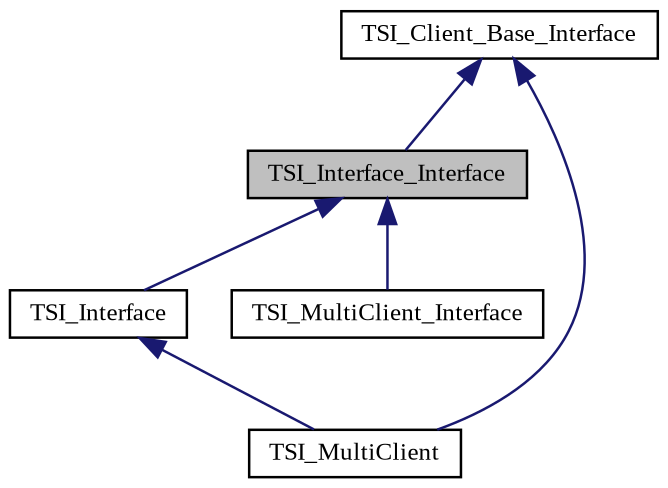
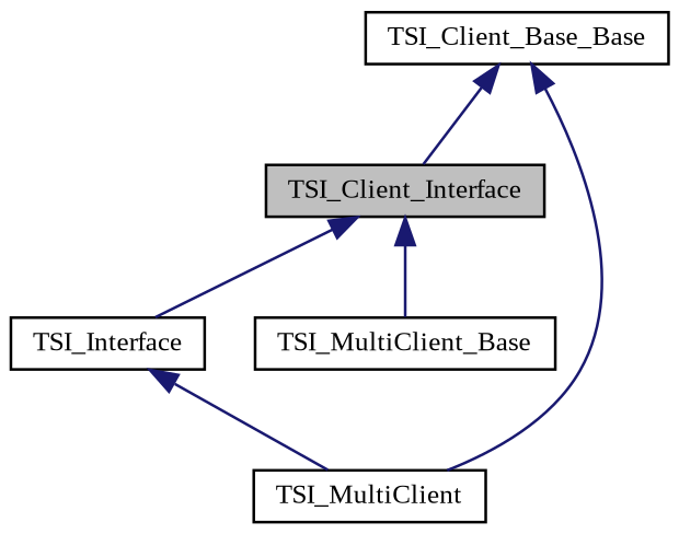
  digraph {
    fontname="Liberation Serif"
    node [color=black fillcolor=white fontname="Liberation Serif" fontsize=10 shape=record style=filled]
    edge [color=midnightblue dir=back fontname="Liberation Serif" fontsize=10 labelfontname=Helvetica labelfontsize=10 style=solid]
-   n1 [fillcolor=grey75 fontcolor=black height=0.2 label=TSI_Interface_Interface width=0.4]
+   n1 [fillcolor=grey75 fontcolor=black height=0.2 label=TSI_Client_Interface width=0.4]
    n2 [height=0.2 label=TSI_Interface width=0.4]
-   n3 [height=0.2 label=TSI_MultiClient_Interface width=0.4]
+   n3 [height=0.2 label=TSI_MultiClient_Base width=0.4]
    n4 [height=0.2 label=TSI_MultiClient width=0.4]
-   n5 [height=0.2 label=TSI_Client_Base_Interface width=0.4]
+   n5 [height=0.2 label=TSI_Client_Base_Base width=0.4]
    n1 -> n2
    n1 -> n3
    n2 -> n4
    n5 -> n1
    n5 -> n4
  }
